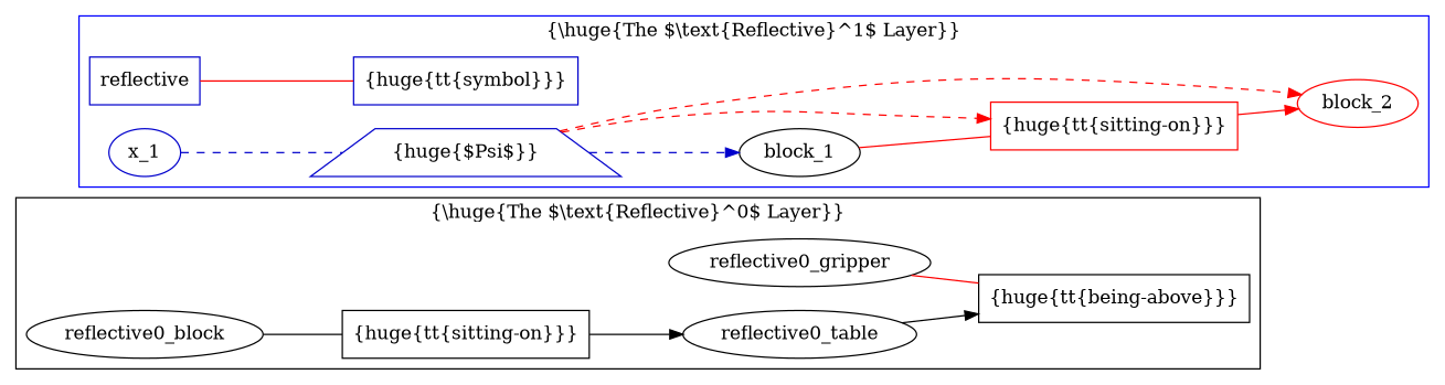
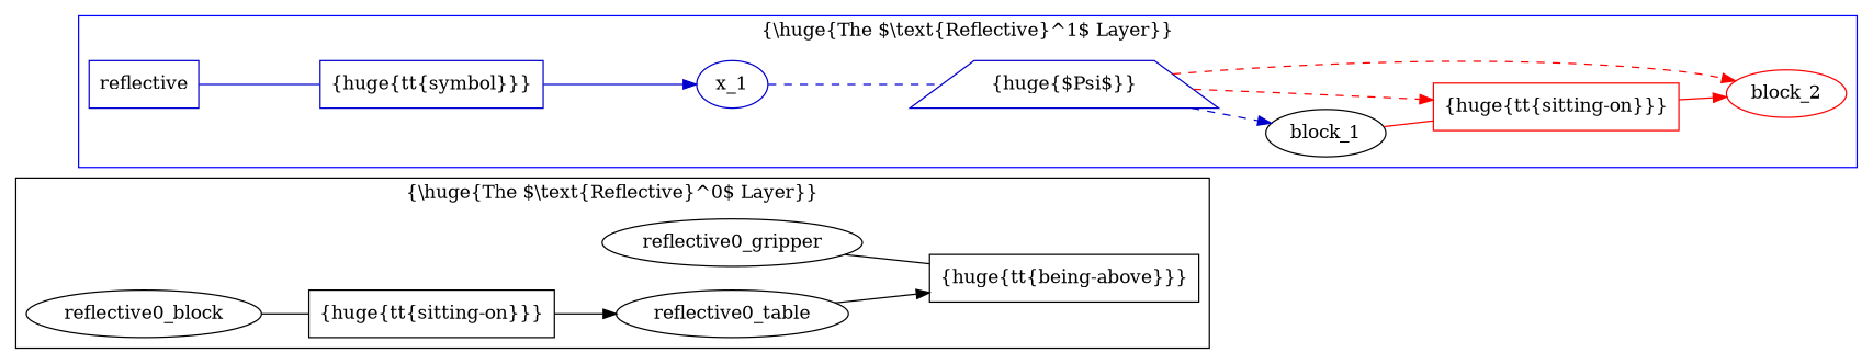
  digraph {
    rankdir=LR
    node [color="#000000" fillcolor=white style=filled]
    edge [color="#000000"]
    reflective0_gripper [texlbl="{\huge{\tt{Gripper}}}"]
    n2 [label="{\huge{\tt{being-above}}}" shape=box]
    reflective0_block [texlbl="{\huge{\tt{Block}}}"]
    n4 [label="{\huge{\tt{sitting-on}}}" shape=box]
    reflective0_table [texlbl="{\huge{\tt{Table}}}"]
    block_1 [texlbl="{\huge{\tt{Block}}}"]
    n7 [color=red label="{\huge{\tt{sitting-on}}}" shape=box]
    block_2 [color=red texlbl="{\huge{\tt{Block}}}"]
    reflective [color="#0000CC" shape=box texlbl="{\huge{\tt{Reflective}}}"]
    n10 [color="#0000CC" label="{\huge{\tt{symbol}}}" shape=box]
    x_1 [color="#0000CC" texlbl="{\huge{\tt{Symbol*}}}"]
    n12 [color="#0000CC" label="{\huge{$\Psi$}}" margin="0.11,0.055" nodesep=0.02 shape=trapezium]
    subgraph cluster_1 {
      color=black
      label="{\\huge{The $\\text{Reflective}^0$ Layer}}"
      reflective0_gripper
      n2
      reflective0_block
      n4
      reflective0_table
    }
    subgraph cluster_2 {
      color=blue
      label="{\\huge{The $\\text{Reflective}^1$ Layer}}"
      block_1
      n7
      block_2
      reflective
      n10
      x_1
      n12
    }
-   reflective0_gripper -> n2 [arrowhead=none color=red]
+   reflective0_gripper -> n2 [arrowhead=none]
    reflective0_block -> n4 [arrowhead=none]
    n4 -> reflective0_table [style="-triangle 45"]
    reflective0_table -> n2 [style="-triangle 45"]
    block_1 -> n7 [arrowhead=none color=red]
    n7 -> block_2 [color=red style="-triangle 45"]
-   reflective -> n10 [arrowhead=none color=red]
+   reflective -> n10 [arrowhead=none color="#0000CC"]
+   n10 -> x_1 [color="#0000CC" style="-triangle 45"]
    x_1 -> n12 [arrowhead=none color="#0000CC" style=dashed]
    n12 -> block_1 [color="#0000CC" style="-triangle 45,dashed"]
    n12 -> n7 [color=red style="-triangle 45,dashed"]
    n12 -> block_2 [color=red style="-triangle 45,dashed"]
  }
